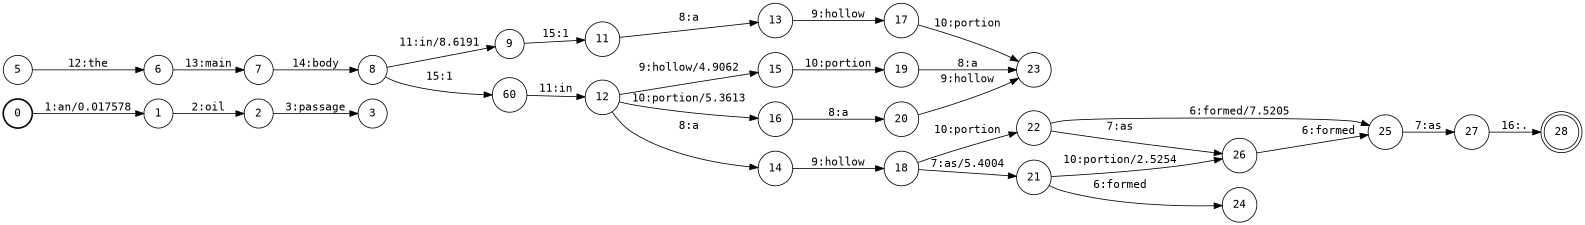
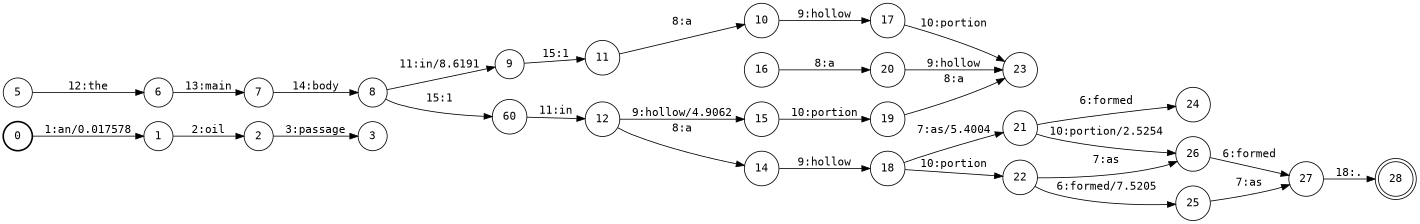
  digraph {
    fontname="DejaVu Sans Mono"
    nodesep=0.25
    rankdir=LR
    ranksep=0.4
    node [fontname="DejaVu Sans Mono" fontsize=14 shape=circle style=solid]
    edge [fontname="DejaVu Sans Mono" fontsize=14]
    n1 [label=0 style=bold]
    n2 [label=1]
    n3 [label=2]
    n4 [label=3]
    n5 [label=5]
    n6 [label=6]
    n7 [label=7]
    n8 [label=8]
    n9 [label=9]
    n10 [label=60]
    n11 [label=11]
    n12 [label=12]
-   n13 [label=13]
+   n13 [label=10]
    n14 [label=14]
    n15 [label=15]
    n16 [label=16]
    n17 [label=17]
    n18 [label=18]
    n19 [label=19]
    n20 [label=20]
    n21 [label=23]
    n22 [label=21]
    n23 [label=22]
    n24 [label=26]
    n25 [label=24]
    n26 [label=25]
    n27 [label=27]
    n28 [label=28 shape=doublecircle]
    n1 -> n2 [label="1:an/0.017578"]
    n2 -> n3 [label="2:oil"]
    n3 -> n4 [label="3:passage"]
    n5 -> n6 [label="12:the"]
    n6 -> n7 [label="13:main"]
    n7 -> n8 [label="14:body"]
    n8 -> n9 [label="11:in/8.6191"]
    n8 -> n10 [label="15:1"]
    n9 -> n11 [label="15:1"]
    n10 -> n12 [label="11:in"]
    n11 -> n13 [label="8:a"]
    n12 -> n14 [label="8:a"]
    n12 -> n15 [label="9:hollow/4.9062"]
-   n12 -> n16 [label="10:portion/5.3613"]
    n13 -> n17 [label="9:hollow"]
    n14 -> n18 [label="9:hollow"]
    n15 -> n19 [label="10:portion"]
    n16 -> n20 [label="8:a"]
    n17 -> n21 [label="10:portion"]
    n18 -> n22 [label="7:as/5.4004"]
    n18 -> n23 [label="10:portion"]
    n19 -> n21 [label="8:a"]
    n20 -> n21 [label="9:hollow"]
    n22 -> n24 [label="10:portion/2.5254"]
    n22 -> n25 [label="6:formed"]
    n23 -> n24 [label="7:as"]
    n23 -> n26 [label="6:formed/7.5205"]
-   n24 -> n26 [label="6:formed"]
+   n24 -> n27 [label="6:formed"]
    n26 -> n27 [label="7:as"]
-   n27 -> n28 [label="16:."]
+   n27 -> n28 [label="18:."]
  }
